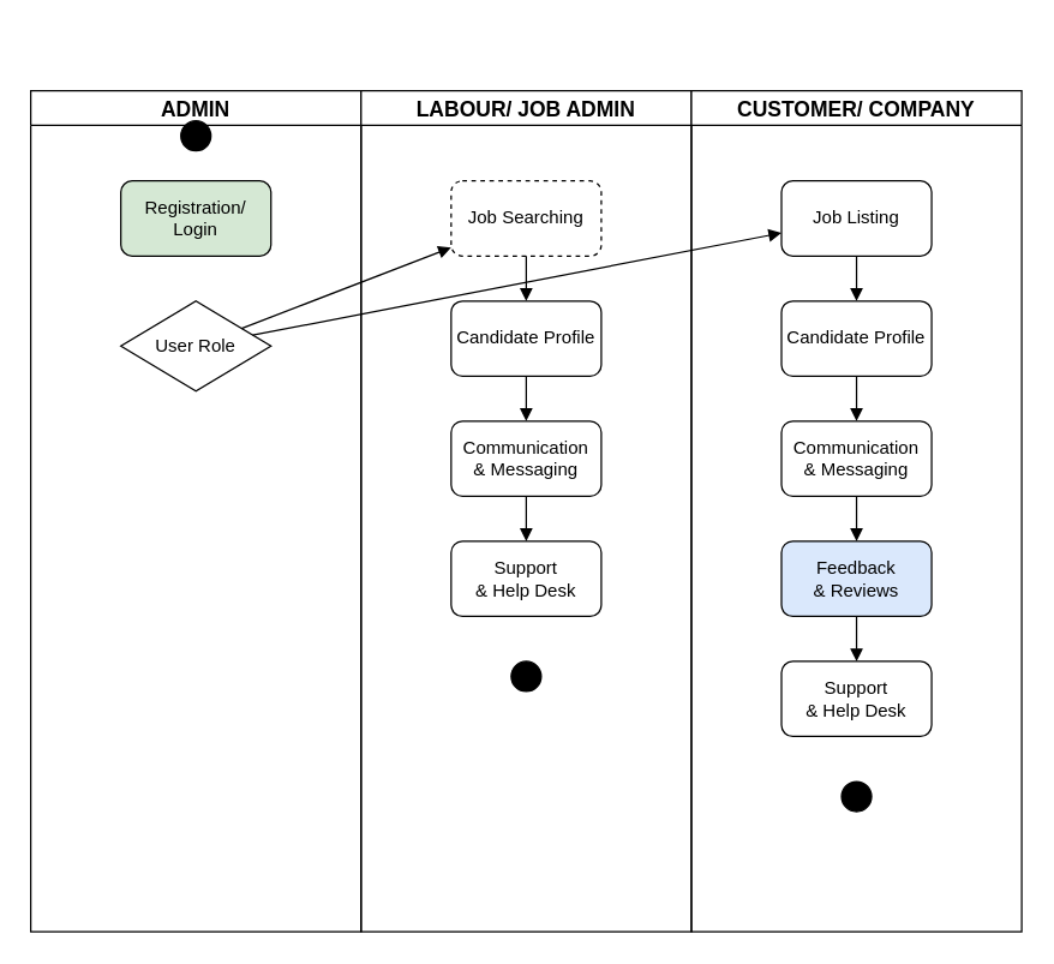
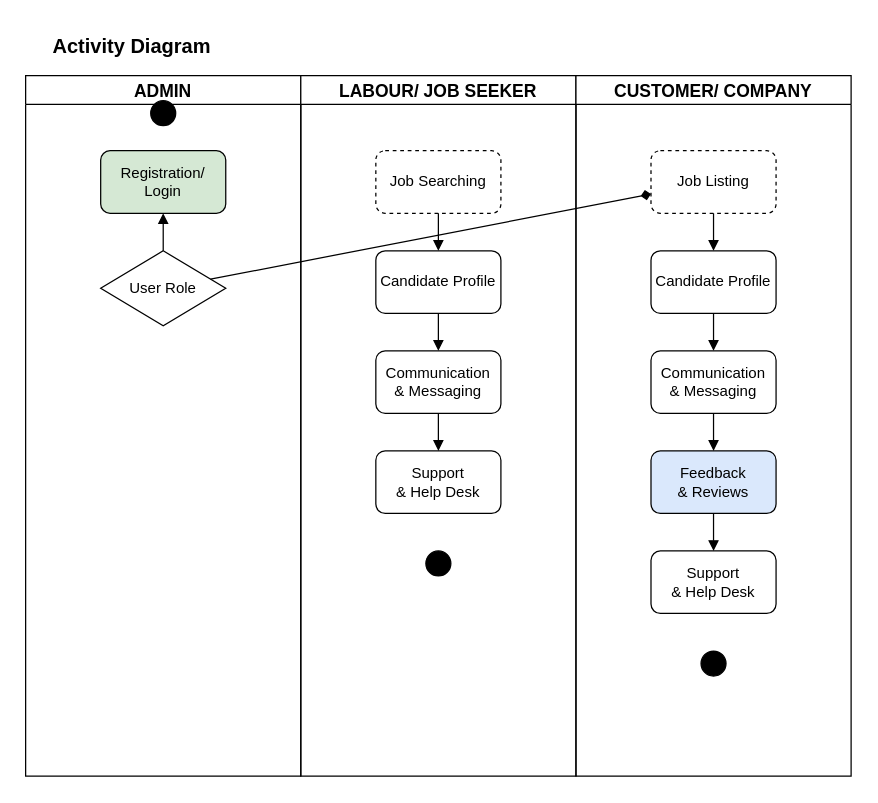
  <mxCell id="0" />
  <mxCell id="1" parent="0" />
+ <mxCell id="2" value="Activity Diagram" style="text;html=1;strokeColor=none;fillColor=none;fontSize=16;fontStyle=1;" vertex="1" parent="1"><mxGeometry x="40" y="20" width="120" height="30" as="geometry" /></mxCell>
  <mxCell id="3" value="ADMIN" style="swimlane;fontSize=14;fillColor=#ffffff;" vertex="1" parent="1"><mxGeometry x="20" y="60" width="220" height="560" as="geometry" /></mxCell>
- <mxCell id="4" value="LABOUR/ JOB ADMIN" style="swimlane;fontSize=14;fillColor=#ffffff;" vertex="1" parent="1"><mxGeometry x="240" y="60" width="220" height="560" as="geometry" /></mxCell>
+ <mxCell id="4" value="LABOUR/ JOB SEEKER" style="swimlane;fontSize=14;fillColor=#ffffff;" vertex="1" parent="1"><mxGeometry x="240" y="60" width="220" height="560" as="geometry" /></mxCell>
  <mxCell id="5" value="CUSTOMER/ COMPANY" style="swimlane;fontSize=14;fillColor=#ffffff;" vertex="1" parent="1"><mxGeometry x="460" y="60" width="220" height="560" as="geometry" /></mxCell>
  <mxCell id="6" value="Registration/&#10;Login" style="rounded=1;whiteSpace=wrap;html=1;fillColor=#d5e8d4;" vertex="1" parent="3"><mxGeometry x="60" y="60" width="100" height="50" as="geometry" /></mxCell>
  <mxCell id="7" value="User Role" style="rhombus;whiteSpace=wrap;html=1;" vertex="1" parent="3"><mxGeometry x="60" y="140" width="100" height="60" as="geometry" /></mxCell>
  <mxCell id="8" value="Job Searching" style="rounded=1;whiteSpace=wrap;html=1;dashed=1;" vertex="1" parent="4"><mxGeometry x="60" y="60" width="100" height="50" as="geometry" /></mxCell>
  <mxCell id="9" value="Candidate Profile" style="rounded=1;whiteSpace=wrap;html=1;" vertex="1" parent="4"><mxGeometry x="60" y="140" width="100" height="50" as="geometry" /></mxCell>
  <mxCell id="10" value="Communication &#10;&amp; Messaging" style="rounded=1;whiteSpace=wrap;html=1;" vertex="1" parent="4"><mxGeometry x="60" y="220" width="100" height="50" as="geometry" /></mxCell>
  <mxCell id="11" value="Support &#10;&amp; Help Desk" style="rounded=1;whiteSpace=wrap;html=1;" vertex="1" parent="4"><mxGeometry x="60" y="300" width="100" height="50" as="geometry" /></mxCell>
- <mxCell id="12" value="Job Listing" style="rounded=1;whiteSpace=wrap;html=1;" vertex="1" parent="5"><mxGeometry x="60" y="60" width="100" height="50" as="geometry" /></mxCell>
+ <mxCell id="12" value="Job Listing" style="rounded=1;whiteSpace=wrap;html=1;dashed=1;" vertex="1" parent="5"><mxGeometry x="60" y="60" width="100" height="50" as="geometry" /></mxCell>
  <mxCell id="13" value="Candidate Profile" style="rounded=1;whiteSpace=wrap;html=1;" vertex="1" parent="5"><mxGeometry x="60" y="140" width="100" height="50" as="geometry" /></mxCell>
  <mxCell id="14" value="Communication &#10;&amp; Messaging" style="rounded=1;whiteSpace=wrap;html=1;" vertex="1" parent="5"><mxGeometry x="60" y="220" width="100" height="50" as="geometry" /></mxCell>
  <mxCell id="15" value="Feedback &#10;&amp; Reviews" style="rounded=1;whiteSpace=wrap;html=1;fillColor=#dae8fc;" vertex="1" parent="5"><mxGeometry x="60" y="300" width="100" height="50" as="geometry" /></mxCell>
  <mxCell id="16" value="Support &#10;&amp; Help Desk" style="rounded=1;whiteSpace=wrap;html=1;" vertex="1" parent="5"><mxGeometry x="60" y="380" width="100" height="50" as="geometry" /></mxCell>
  <mxCell id="17" style="ellipse;whiteSpace=wrap;html=1;fillColor=#000000;" vertex="1" parent="3"><mxGeometry x="100" y="20" width="20" height="20" as="geometry" /></mxCell>
  <mxCell id="18" style="ellipse;whiteSpace=wrap;html=1;fillColor=#000000;" vertex="1" parent="4"><mxGeometry x="100" y="380" width="20" height="20" as="geometry" /></mxCell>
  <mxCell id="19" style="ellipse;whiteSpace=wrap;html=1;fillColor=#000000;" vertex="1" parent="5"><mxGeometry x="100" y="460" width="20" height="20" as="geometry" /></mxCell>
  <mxCell id="20" style="endArrow=block;html=1;" edge="1" parent="4" source="8" target="9"><mxGeometry relative="1" as="geometry" /></mxCell>
  <mxCell id="21" style="endArrow=block;html=1;" edge="1" parent="4" source="9" target="10"><mxGeometry relative="1" as="geometry" /></mxCell>
  <mxCell id="22" style="endArrow=block;html=1;" edge="1" parent="4" source="10" target="11"><mxGeometry relative="1" as="geometry" /></mxCell>
  <mxCell id="23" style="endArrow=block;html=1;" edge="1" parent="5" source="12" target="13"><mxGeometry relative="1" as="geometry" /></mxCell>
  <mxCell id="24" style="endArrow=block;html=1;" edge="1" parent="5" source="13" target="14"><mxGeometry relative="1" as="geometry" /></mxCell>
  <mxCell id="25" style="endArrow=block;html=1;" edge="1" parent="5" source="14" target="15"><mxGeometry relative="1" as="geometry" /></mxCell>
  <mxCell id="26" style="endArrow=block;html=1;" edge="1" parent="5" source="15" target="16"><mxGeometry relative="1" as="geometry" /></mxCell>
- <mxCell id="27" style="endArrow=block;html=1;" edge="1" parent="3" source="7" target="8"><mxGeometry relative="1" as="geometry" /></mxCell>
- <mxCell id="28" style="endArrow=block;html=1;" edge="1" parent="3" source="7" target="12"><mxGeometry relative="1" as="geometry" /></mxCell>
+ <mxCell id="27" style="endArrow=block;html=1;" edge="1" parent="3" source="7" target="6"><mxGeometry relative="1" as="geometry" /></mxCell>
+ <mxCell id="28" style="endArrow=diamond;html=1;" edge="1" parent="3" source="7" target="12"><mxGeometry relative="1" as="geometry" /></mxCell>
